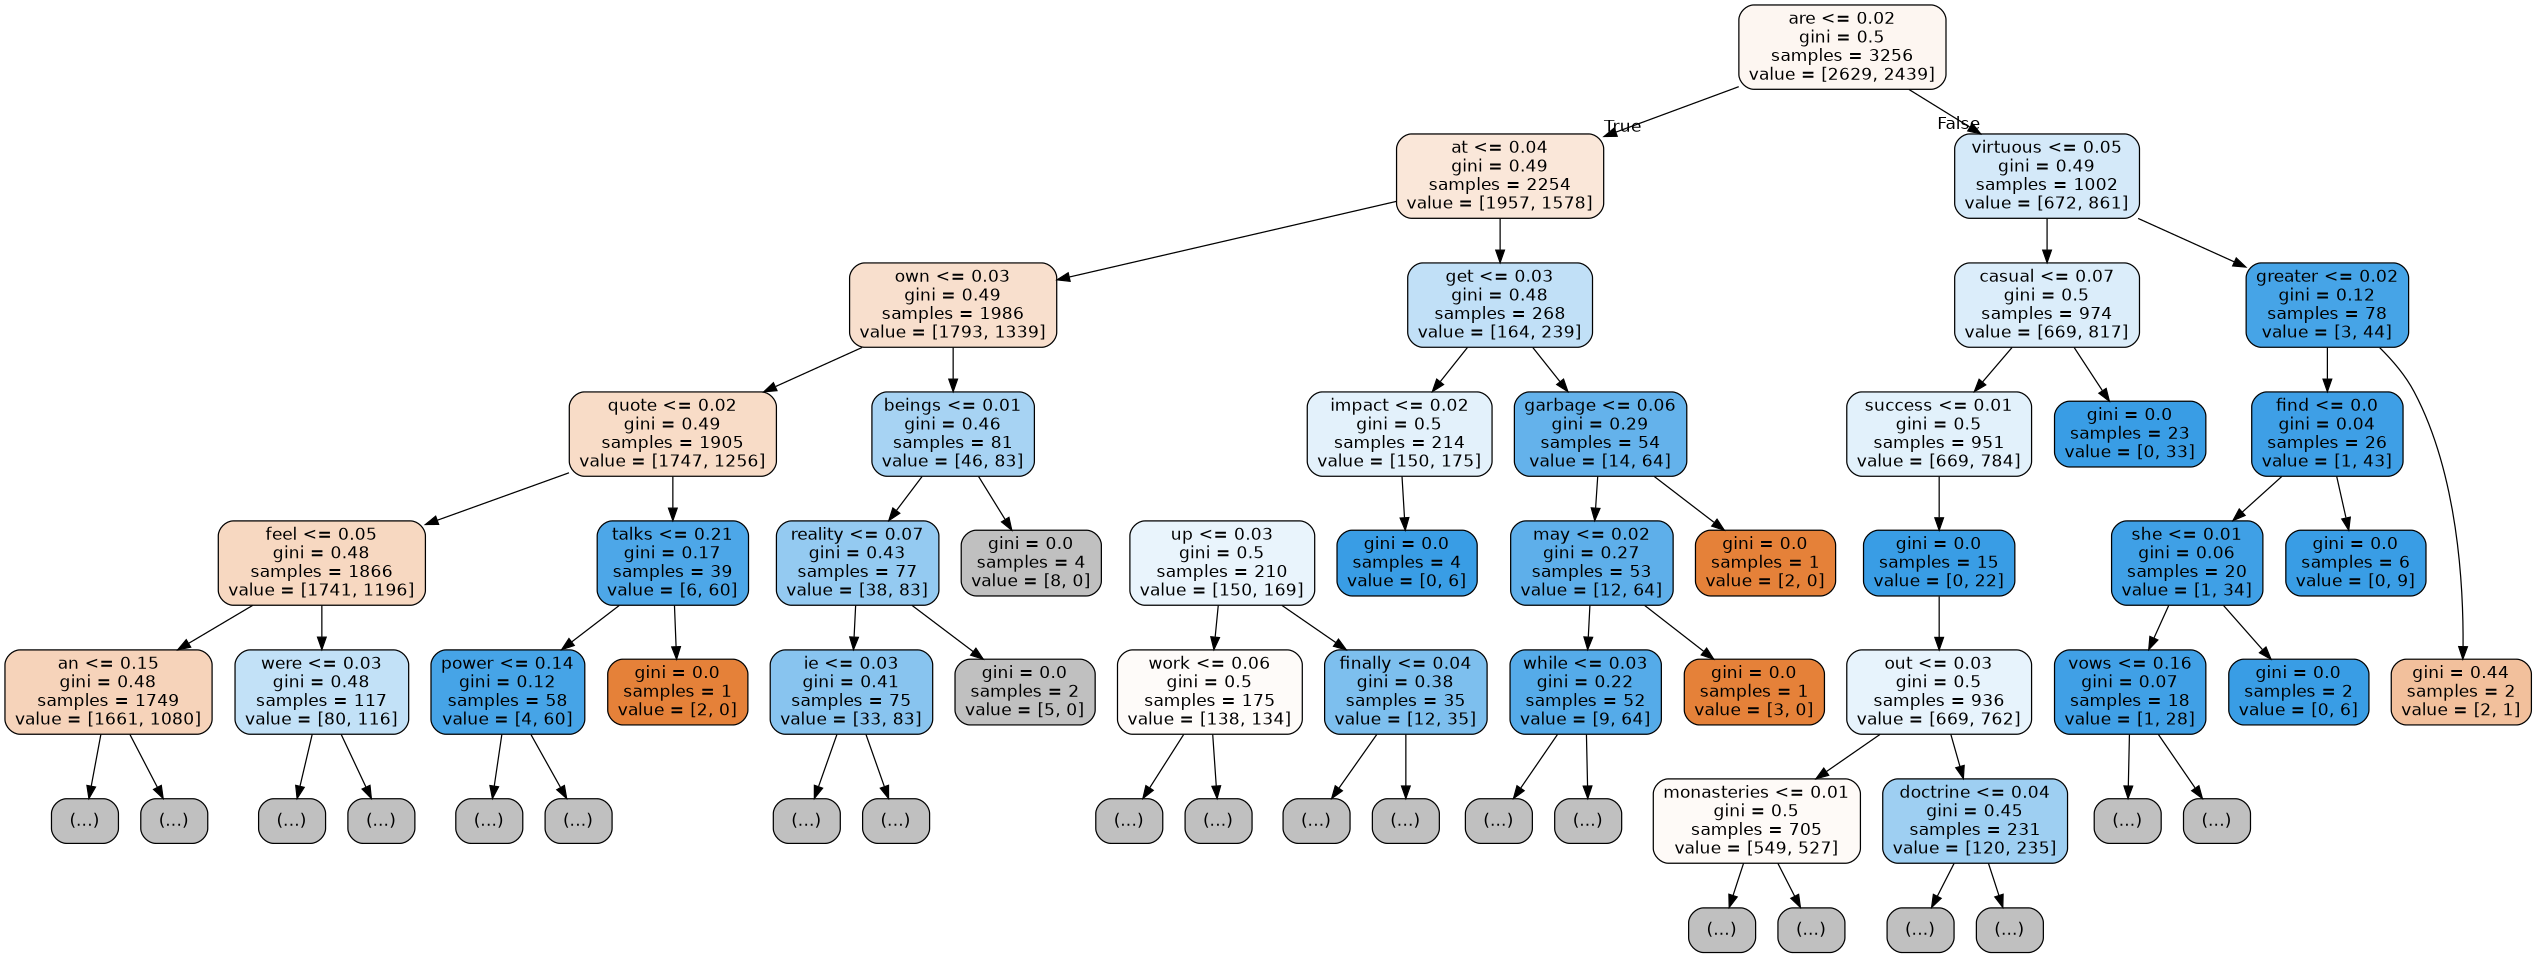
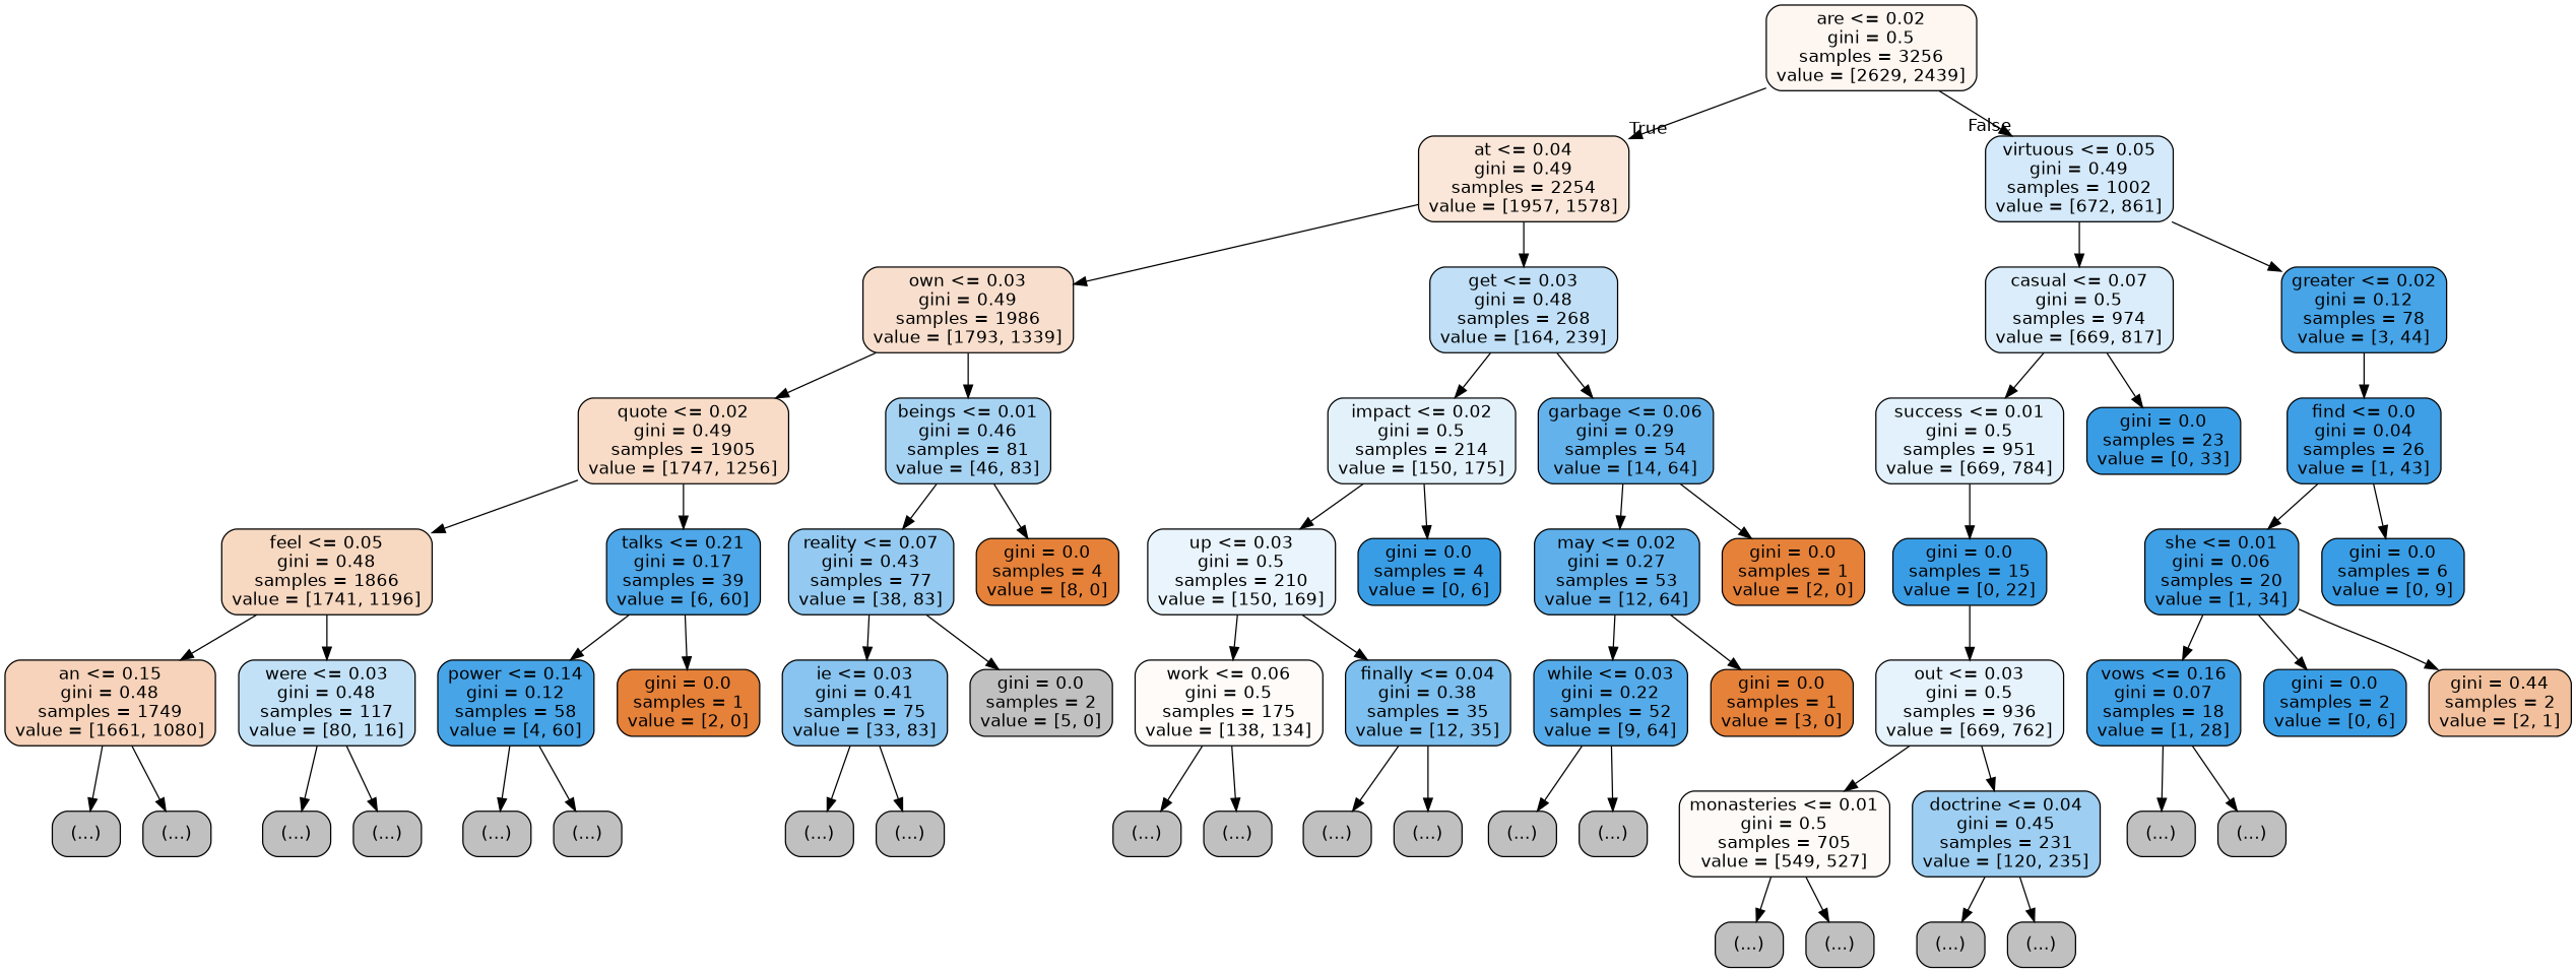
  digraph {
    node [color=black fillcolor="#C0C0C0" fontname=helvetica shape=box style="filled, rounded"]
    edge [fontname=helvetica]
    n1 [fillcolor="#fdf6f1" label="are <= 0.02\ngini = 0.5\nsamples = 3256\nvalue = [2629, 2439]"]
    n2 [fillcolor="#fae7d9" label="at <= 0.04\ngini = 0.49\nsamples = 2254\nvalue = [1957, 1578]"]
    n3 [fillcolor="#d4e9f9" label="virtuous <= 0.05\ngini = 0.49\nsamples = 1002\nvalue = [672, 861]"]
    n4 [fillcolor="#f8dfcd" label="own <= 0.03\ngini = 0.49\nsamples = 1986\nvalue = [1793, 1339]"]
    n5 [fillcolor="#c1e0f7" label="get <= 0.03\ngini = 0.48\nsamples = 268\nvalue = [164, 239]"]
    n6 [fillcolor="#dbedfa" label="casual <= 0.07\ngini = 0.5\nsamples = 974\nvalue = [669, 817]"]
    n7 [fillcolor="#46a4e7" label="greater <= 0.02\ngini = 0.12\nsamples = 78\nvalue = [3, 44]"]
    n8 [fillcolor="#f8dcc7" label="quote <= 0.02\ngini = 0.49\nsamples = 1905\nvalue = [1747, 1256]"]
    n9 [fillcolor="#a7d3f3" label="beings <= 0.01\ngini = 0.46\nsamples = 81\nvalue = [46, 83]"]
    n10 [fillcolor="#e3f1fb" label="impact <= 0.02\ngini = 0.5\nsamples = 214\nvalue = [150, 175]"]
    n11 [fillcolor="#64b2eb" label="garbage <= 0.06\ngini = 0.29\nsamples = 54\nvalue = [14, 64]"]
    n12 [fillcolor="#f7d8c1" label="feel <= 0.05\ngini = 0.48\nsamples = 1866\nvalue = [1741, 1196]"]
    n13 [fillcolor="#4da7e8" label="talks <= 0.21\ngini = 0.17\nsamples = 39\nvalue = [6, 60]"]
    n14 [fillcolor="#94caf1" label="reality <= 0.07\ngini = 0.43\nsamples = 77\nvalue = [38, 83]"]
-   n15 [label="gini = 0.0\nsamples = 4\nvalue = [8, 0]"]
+   n15 [fillcolor="#e58139" label="gini = 0.0\nsamples = 4\nvalue = [8, 0]"]
    n16 [fillcolor="#f6d3ba" label="an <= 0.15\ngini = 0.48\nsamples = 1749\nvalue = [1661, 1080]"]
    n17 [fillcolor="#c2e1f7" label="were <= 0.03\ngini = 0.48\nsamples = 117\nvalue = [80, 116]"]
    n18 [fillcolor="#46a4e7" label="power <= 0.14\ngini = 0.12\nsamples = 58\nvalue = [4, 60]"]
    n19 [fillcolor="#e58139" label="gini = 0.0\nsamples = 1\nvalue = [2, 0]"]
    n20 [label="(...)"]
    n21 [label="(...)"]
    n22 [label="(...)"]
    n23 [label="(...)"]
    n24 [label="(...)"]
    n25 [label="(...)"]
    n26 [fillcolor="#88c4ef" label="ie <= 0.03\ngini = 0.41\nsamples = 75\nvalue = [33, 83]"]
    n27 [label="gini = 0.0\nsamples = 2\nvalue = [5, 0]"]
    n28 [label="(...)"]
    n29 [label="(...)"]
    n30 [fillcolor="#e9f4fc" label="up <= 0.03\ngini = 0.5\nsamples = 210\nvalue = [150, 169]"]
    n31 [fillcolor="#399de5" label="gini = 0.0\nsamples = 4\nvalue = [0, 6]"]
    n32 [fillcolor="#5eafea" label="may <= 0.02\ngini = 0.27\nsamples = 53\nvalue = [12, 64]"]
    n33 [fillcolor="#e58139" label="gini = 0.0\nsamples = 1\nvalue = [2, 0]"]
    n34 [fillcolor="#fefbf9" label="work <= 0.06\ngini = 0.5\nsamples = 175\nvalue = [138, 134]"]
    n35 [fillcolor="#7dbfee" label="finally <= 0.04\ngini = 0.38\nsamples = 35\nvalue = [12, 35]"]
    n36 [label="(...)"]
    n37 [label="(...)"]
    n38 [label="(...)"]
    n39 [label="(...)"]
    n40 [fillcolor="#55abe9" label="while <= 0.03\ngini = 0.22\nsamples = 52\nvalue = [9, 64]"]
    n41 [fillcolor="#e58139" label="gini = 0.0\nsamples = 1\nvalue = [3, 0]"]
    n42 [label="(...)"]
    n43 [label="(...)"]
    n44 [fillcolor="#e2f1fb" label="success <= 0.01\ngini = 0.5\nsamples = 951\nvalue = [669, 784]"]
    n45 [fillcolor="#399de5" label="gini = 0.0\nsamples = 23\nvalue = [0, 33]"]
    n46 [fillcolor="#3e9fe6" label="find <= 0.0\ngini = 0.04\nsamples = 26\nvalue = [1, 43]"]
    n47 [fillcolor="#f2c09c" label="gini = 0.44\nsamples = 2\nvalue = [2, 1]"]
    n48 [fillcolor="#399de5" label="gini = 0.0\nsamples = 15\nvalue = [0, 22]"]
    n49 [fillcolor="#e7f3fc" label="out <= 0.03\ngini = 0.5\nsamples = 936\nvalue = [669, 762]"]
    n50 [fillcolor="#fefaf7" label="monasteries <= 0.01\ngini = 0.5\nsamples = 705\nvalue = [549, 527]"]
    n51 [fillcolor="#9ecff2" label="doctrine <= 0.04\ngini = 0.45\nsamples = 231\nvalue = [120, 235]"]
    n52 [label="(...)"]
    n53 [label="(...)"]
    n54 [label="(...)"]
    n55 [label="(...)"]
    n56 [fillcolor="#3fa0e6" label="she <= 0.01\ngini = 0.06\nsamples = 20\nvalue = [1, 34]"]
    n57 [fillcolor="#399de5" label="gini = 0.0\nsamples = 6\nvalue = [0, 9]"]
    n58 [fillcolor="#40a0e6" label="vows <= 0.16\ngini = 0.07\nsamples = 18\nvalue = [1, 28]"]
    n59 [fillcolor="#399de5" label="gini = 0.0\nsamples = 2\nvalue = [0, 6]"]
    n60 [label="(...)"]
    n61 [label="(...)"]
    n1 -> n2 [headlabel=True labelangle=45 labeldistance=2.5]
    n1 -> n3 [headlabel=False labelangle=-45 labeldistance=2.5]
    n2 -> n4
    n2 -> n5
    n3 -> n6
    n3 -> n7
    n4 -> n8
    n4 -> n9
    n5 -> n10
    n5 -> n11
    n6 -> n44
    n6 -> n45
    n7 -> n46
-   n7 -> n47
+   n56 -> n47
    n8 -> n12
    n8 -> n13
    n9 -> n14
    n9 -> n15
+   n10 -> n30
    n10 -> n31
    n11 -> n32
    n11 -> n33
    n12 -> n16
    n12 -> n17
    n13 -> n18
    n13 -> n19
    n14 -> n26
    n14 -> n27
    n16 -> n20
    n16 -> n21
    n17 -> n22
    n17 -> n23
    n18 -> n24
    n18 -> n25
    n26 -> n28
    n26 -> n29
    n30 -> n34
    n30 -> n35
    n32 -> n40
    n32 -> n41
    n34 -> n36
    n34 -> n37
    n35 -> n38
    n35 -> n39
    n40 -> n42
    n40 -> n43
    n44 -> n48
    n46 -> n56
    n46 -> n57
    n48 -> n49
    n49 -> n50
    n49 -> n51
    n50 -> n52
    n50 -> n53
    n51 -> n54
    n51 -> n55
    n56 -> n58
    n56 -> n59
    n58 -> n60
    n58 -> n61
  }
